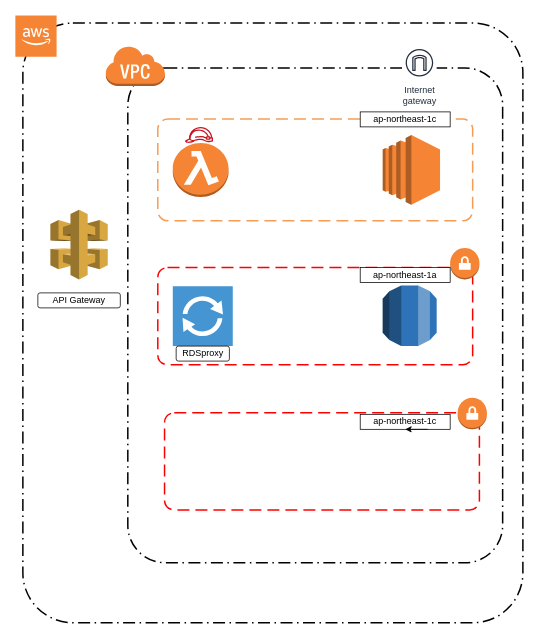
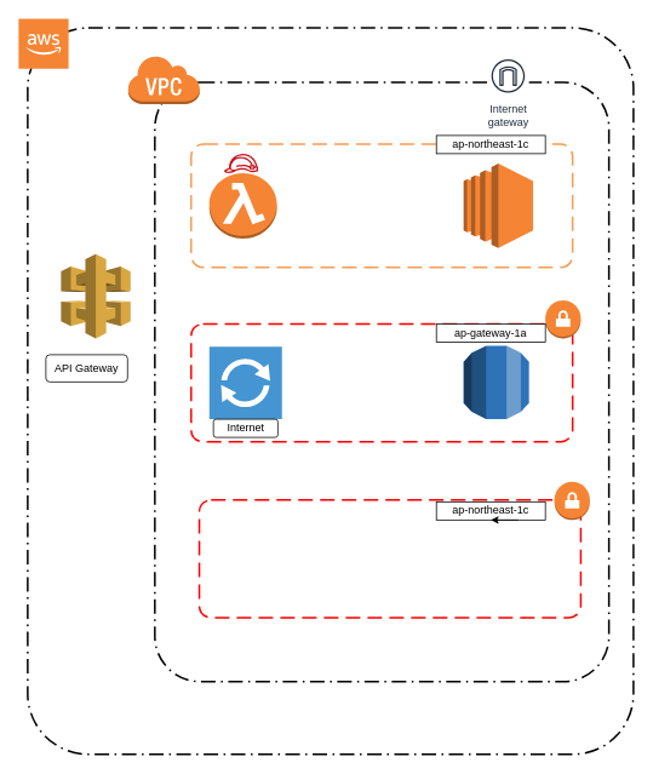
  <mxCell id="0" />
  <mxCell id="1" parent="0" />
  <mxCell id="2" value="" style="rounded=1;arcSize=10;dashed=1;fillColor=none;gradientColor=none;dashPattern=8 3 1 3;strokeWidth=2;" parent="1" vertex="1"><mxGeometry x="170" y="90" width="500" height="660" as="geometry" /></mxCell>
  <mxCell id="3" value="" style="rounded=1;arcSize=10;dashed=1;fillColor=none;gradientColor=none;dashPattern=8 3 1 3;strokeWidth=2;" parent="1" vertex="1"><mxGeometry x="30" y="30" width="667" height="800" as="geometry" /></mxCell>
  <mxCell id="4" value="" style="rounded=1;arcSize=10;dashed=1;strokeColor=#ff0000;fillColor=none;gradientColor=none;dashPattern=8 4;strokeWidth=2;" parent="1" vertex="1"><mxGeometry x="210" y="356.25" width="420" height="129.5" as="geometry" /></mxCell>
  <mxCell id="5" value="" style="rounded=1;arcSize=10;dashed=1;strokeColor=#F59D56;fillColor=none;gradientColor=none;dashPattern=8 4;strokeWidth=2;" parent="1" vertex="1"><mxGeometry x="210" y="158.12" width="420" height="135.75" as="geometry" /></mxCell>
  <mxCell id="6" value="" style="outlineConnect=0;dashed=0;verticalLabelPosition=bottom;verticalAlign=top;align=center;html=1;shape=mxgraph.aws3.rds;fillColor=#2E73B8;gradientColor=none;" parent="1" vertex="1"><mxGeometry x="510" y="380" width="72" height="81" as="geometry" /></mxCell>
  <mxCell id="7" value="" style="outlineConnect=0;dashed=0;verticalLabelPosition=bottom;verticalAlign=top;align=center;html=1;shape=mxgraph.aws3.api_gateway;fillColor=#D9A741;gradientColor=none;" parent="1" vertex="1"><mxGeometry x="66.75" y="279" width="76.5" height="93" as="geometry" /></mxCell>
  <mxCell id="8" value="" style="outlineConnect=0;dashed=0;verticalLabelPosition=bottom;verticalAlign=top;align=center;html=1;shape=mxgraph.aws3.lambda_function;fillColor=#F58534;gradientColor=none;" parent="1" vertex="1"><mxGeometry x="230" y="190" width="74.5" height="72" as="geometry" /></mxCell>
  <mxCell id="9" value="" style="pointerEvents=1;shadow=0;dashed=0;html=1;strokeColor=none;fillColor=#4495D1;labelPosition=center;verticalLabelPosition=bottom;verticalAlign=top;align=center;outlineConnect=0;shape=mxgraph.veeam.2d.proxy;" parent="1" vertex="1"><mxGeometry x="230" y="381" width="80" height="80" as="geometry" /></mxCell>
  <mxCell id="10" value="" style="outlineConnect=0;dashed=0;verticalLabelPosition=bottom;verticalAlign=top;align=center;html=1;shape=mxgraph.aws3.ec2;fillColor=#F58534;gradientColor=none;" parent="1" vertex="1"><mxGeometry x="510" y="179.5" width="76.5" height="93" as="geometry" /></mxCell>
  <mxCell id="11" value="" style="outlineConnect=0;dashed=0;verticalLabelPosition=bottom;verticalAlign=top;align=center;html=1;shape=mxgraph.aws3.cloud_2;fillColor=#F58534;gradientColor=none;" parent="1" vertex="1"><mxGeometry x="20" y="20" width="55" height="55" as="geometry" /></mxCell>
  <mxCell id="12" value="" style="outlineConnect=0;dashed=0;verticalLabelPosition=bottom;verticalAlign=top;align=center;html=1;shape=mxgraph.aws3.virtual_private_cloud;fillColor=#F58534;gradientColor=none;" parent="1" vertex="1"><mxGeometry x="140" y="60" width="79.5" height="54" as="geometry" /></mxCell>
  <mxCell id="13" value="" style="outlineConnect=0;dashed=0;verticalLabelPosition=bottom;verticalAlign=top;align=center;html=1;shape=mxgraph.aws3.vpn_gateway;fillColor=#F58534;gradientColor=none;" parent="1" vertex="1"><mxGeometry x="600" y="330" width="39" height="42" as="geometry" /></mxCell>
- <mxCell id="14" value="RDSproxy" style="rounded=1;whiteSpace=wrap;html=1;" parent="1" vertex="1"><mxGeometry x="234.5" y="461" width="71" height="20" as="geometry" /></mxCell>
- <mxCell id="15" value="API Gateway" style="rounded=1;whiteSpace=wrap;html=1;" parent="1" vertex="1"><mxGeometry x="50" y="390" width="110" height="20" as="geometry" /></mxCell>
+ <mxCell id="14" value="Internet" style="rounded=1;whiteSpace=wrap;html=1;" parent="1" vertex="1"><mxGeometry x="234.5" y="461" width="71" height="20" as="geometry" /></mxCell>
+ <mxCell id="15" value="API Gateway" style="rounded=1;whiteSpace=wrap;html=1;" parent="1" vertex="1"><mxGeometry x="50" y="390" width="90" height="30" as="geometry" /></mxCell>
  <mxCell id="16" value="" style="outlineConnect=0;fontColor=#232F3E;gradientColor=none;fillColor=#C7131F;strokeColor=none;dashed=0;verticalLabelPosition=bottom;verticalAlign=top;align=center;html=1;fontSize=12;fontStyle=0;aspect=fixed;pointerEvents=1;shape=mxgraph.aws4.role;" vertex="1" parent="1"><mxGeometry x="246" y="168.56" width="38" height="21.44" as="geometry" /></mxCell>
  <mxCell id="17" value="" style="rounded=1;arcSize=10;dashed=1;strokeColor=#ff0000;fillColor=none;gradientColor=none;dashPattern=8 4;strokeWidth=2;" vertex="1" parent="1"><mxGeometry x="219" y="550" width="420" height="129.5" as="geometry" /></mxCell>
  <mxCell id="18" value="" style="outlineConnect=0;dashed=0;verticalLabelPosition=bottom;verticalAlign=top;align=center;html=1;shape=mxgraph.aws3.vpn_gateway;fillColor=#F58534;gradientColor=none;" vertex="1" parent="1"><mxGeometry x="610" y="530" width="39" height="42" as="geometry" /></mxCell>
  <mxCell id="19" value="ap-northeast-1c" style="rounded=0;whiteSpace=wrap;html=1;" vertex="1" parent="1"><mxGeometry x="480" y="148.56" width="120" height="20" as="geometry" /></mxCell>
  <mxCell id="20" value="ap-northeast-1c" style="rounded=0;whiteSpace=wrap;html=1;" vertex="1" parent="1"><mxGeometry x="480" y="552" width="120" height="20" as="geometry" /></mxCell>
- <mxCell id="21" value="ap-northeast-1a" style="rounded=0;whiteSpace=wrap;html=1;" vertex="1" parent="1"><mxGeometry x="480" y="356.25" width="120" height="20" as="geometry" /></mxCell>
+ <mxCell id="21" value="ap-gateway-1a" style="rounded=0;whiteSpace=wrap;html=1;" vertex="1" parent="1"><mxGeometry x="480" y="356.25" width="120" height="20" as="geometry" /></mxCell>
  <mxCell id="22" style="edgeStyle=orthogonalEdgeStyle;rounded=0;orthogonalLoop=1;jettySize=auto;html=1;exitX=0.75;exitY=1;exitDx=0;exitDy=0;entryX=0.5;entryY=1;entryDx=0;entryDy=0;" edge="1" parent="1" source="20" target="20"><mxGeometry relative="1" as="geometry" /></mxCell>
  <mxCell id="23" value="Internet&#10;gateway" style="outlineConnect=0;fontColor=#232F3E;gradientColor=none;strokeColor=#232F3E;fillColor=#ffffff;dashed=0;verticalLabelPosition=bottom;verticalAlign=top;align=center;html=1;fontSize=12;fontStyle=0;aspect=fixed;shape=mxgraph.aws4.resourceIcon;resIcon=mxgraph.aws4.internet_gateway;" vertex="1" parent="1"><mxGeometry x="536" y="60" width="46" height="46" as="geometry" /></mxCell>
